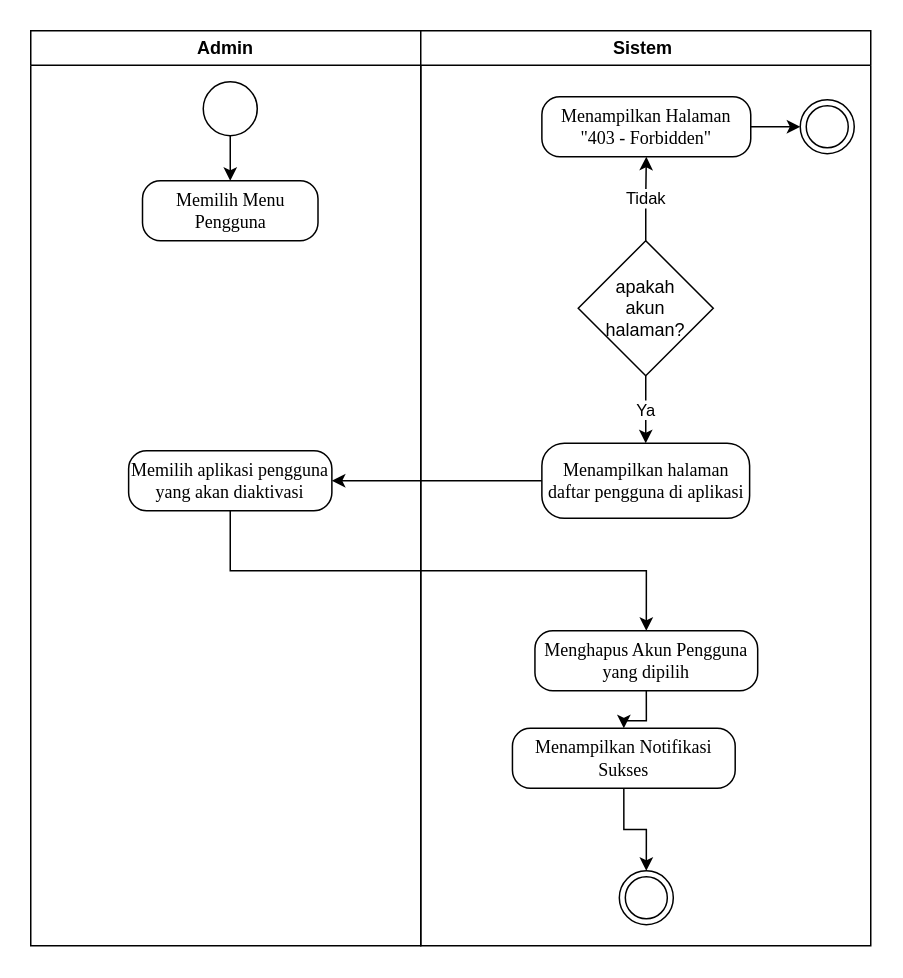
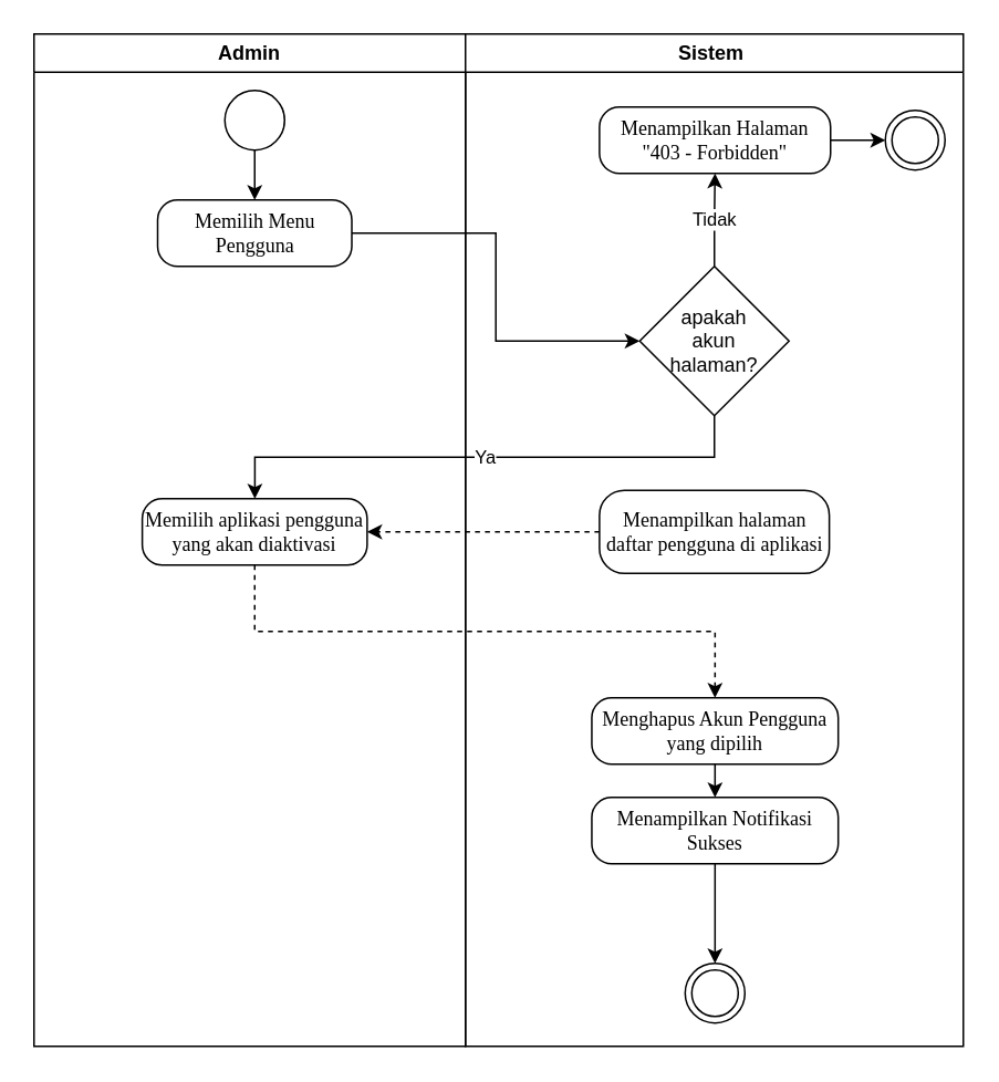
  <mxCell id="0" />
  <mxCell id="1" parent="0" />
  <mxCell id="2" value="Admin" style="swimlane;whiteSpace=wrap;html=1;" parent="1" vertex="1"><mxGeometry x="20" y="20" width="260" height="610" as="geometry" /></mxCell>
  <mxCell id="3" style="edgeStyle=orthogonalEdgeStyle;rounded=0;orthogonalLoop=1;jettySize=auto;html=1;exitX=0.5;exitY=1;exitDx=0;exitDy=0;entryX=0.5;entryY=0;entryDx=0;entryDy=0;" parent="2" source="4" target="5" edge="1"><mxGeometry relative="1" as="geometry" /></mxCell>
  <mxCell id="4" value="" style="ellipse;html=1;" parent="2" vertex="1"><mxGeometry x="115" y="34" width="36" height="36" as="geometry" /></mxCell>
  <mxCell id="5" value="&lt;font style=&quot;font-size: 12px;&quot; face=&quot;Times New Roman&quot;&gt;Memilih Menu Pengguna&lt;/font&gt;" style="rounded=1;whiteSpace=wrap;html=1;arcSize=30;" parent="2" vertex="1"><mxGeometry x="74.5" y="100" width="117" height="40" as="geometry" /></mxCell>
  <mxCell id="6" value="&lt;font face=&quot;Times New Roman&quot;&gt;Memilih aplikasi pengguna yang akan diaktivasi&lt;/font&gt;" style="rounded=1;whiteSpace=wrap;html=1;arcSize=30;" parent="2" vertex="1"><mxGeometry x="65.25" y="280" width="135.5" height="40" as="geometry" /></mxCell>
  <mxCell id="7" value="Sistem&amp;nbsp;" style="swimlane;whiteSpace=wrap;html=1;" parent="1" vertex="1"><mxGeometry x="280" y="20" width="300" height="610" as="geometry" /></mxCell>
  <mxCell id="8" value="&lt;font style=&quot;font-size: 12px;&quot; face=&quot;Times New Roman&quot;&gt;Menampilkan halaman daftar pengguna di aplikasi&lt;/font&gt;" style="rounded=1;whiteSpace=wrap;html=1;arcSize=30;" parent="7" vertex="1"><mxGeometry x="80.75" y="275" width="138.5" height="50" as="geometry" /></mxCell>
  <mxCell id="9" style="edgeStyle=orthogonalEdgeStyle;rounded=0;orthogonalLoop=1;jettySize=auto;html=1;exitX=1;exitY=0.5;exitDx=0;exitDy=0;entryX=0;entryY=0.5;entryDx=0;entryDy=0;" edge="1" parent="7" source="10" target="18"><mxGeometry relative="1" as="geometry" /></mxCell>
  <mxCell id="10" value="&lt;font face=&quot;Times New Roman&quot;&gt;Menampilkan Halaman&lt;br&gt;&quot;403 - Forbidden&quot;&lt;br&gt;&lt;/font&gt;" style="rounded=1;whiteSpace=wrap;html=1;arcSize=30;" parent="7" vertex="1"><mxGeometry x="80.75" y="44" width="139.25" height="40" as="geometry" /></mxCell>
  <mxCell id="11" style="edgeStyle=orthogonalEdgeStyle;rounded=0;orthogonalLoop=1;jettySize=auto;html=1;exitX=0.5;exitY=1;exitDx=0;exitDy=0;" parent="7" source="12" target="14" edge="1"><mxGeometry relative="1" as="geometry" /></mxCell>
  <mxCell id="12" value="&lt;font face=&quot;Times New Roman&quot;&gt;Menghapus Akun Pengguna yang dipilih&lt;/font&gt;" style="rounded=1;whiteSpace=wrap;html=1;arcSize=30;" parent="7" vertex="1"><mxGeometry x="76.13" y="400" width="148.5" height="40" as="geometry" /></mxCell>
  <mxCell id="13" style="edgeStyle=orthogonalEdgeStyle;rounded=0;orthogonalLoop=1;jettySize=auto;html=1;exitX=0.5;exitY=1;exitDx=0;exitDy=0;entryX=0.5;entryY=0;entryDx=0;entryDy=0;" edge="1" parent="7" source="14" target="19"><mxGeometry relative="1" as="geometry" /></mxCell>
- <mxCell id="14" value="&lt;font face=&quot;Times New Roman&quot;&gt;Menampilkan Notifikasi Sukses&lt;/font&gt;" style="rounded=1;whiteSpace=wrap;html=1;arcSize=30;" parent="7" vertex="1"><mxGeometry x="61.13" y="465" width="148.5" height="40" as="geometry" /></mxCell>
- <mxCell id="15" value="Ya" style="edgeStyle=orthogonalEdgeStyle;rounded=0;orthogonalLoop=1;jettySize=auto;html=1;exitX=0.5;exitY=1;exitDx=0;exitDy=0;entryX=0.5;entryY=0;entryDx=0;entryDy=0;" edge="1" parent="7" source="17" target="8"><mxGeometry relative="1" as="geometry" /></mxCell>
+ <mxCell id="14" value="&lt;font face=&quot;Times New Roman&quot;&gt;Menampilkan Notifikasi Sukses&lt;/font&gt;" style="rounded=1;whiteSpace=wrap;html=1;arcSize=30;" parent="7" vertex="1"><mxGeometry x="76.13" y="460" width="148.5" height="40" as="geometry" /></mxCell>
+ <mxCell id="15" value="Ya" style="edgeStyle=orthogonalEdgeStyle;rounded=0;orthogonalLoop=1;jettySize=auto;html=1;exitX=0.5;exitY=1;exitDx=0;exitDy=0;" edge="1" parent="7" source="17" target="6"><mxGeometry relative="1" as="geometry" /></mxCell>
  <mxCell id="16" value="Tidak" style="edgeStyle=orthogonalEdgeStyle;rounded=0;orthogonalLoop=1;jettySize=auto;html=1;exitX=0.5;exitY=0;exitDx=0;exitDy=0;entryX=0.5;entryY=1;entryDx=0;entryDy=0;" edge="1" parent="7" source="17" target="10"><mxGeometry relative="1" as="geometry" /></mxCell>
  <mxCell id="17" value="apakah&lt;br&gt;akun&lt;br&gt;halaman?" style="rhombus;whiteSpace=wrap;html=1;" parent="7" vertex="1"><mxGeometry x="105" y="140" width="90" height="90" as="geometry" /></mxCell>
  <mxCell id="18" value="" style="ellipse;html=1;shape=endState;" vertex="1" parent="7"><mxGeometry x="253" y="46" width="36" height="36" as="geometry" /></mxCell>
  <mxCell id="19" value="" style="ellipse;html=1;shape=endState;" parent="7" vertex="1"><mxGeometry x="132.38" y="560" width="36" height="36" as="geometry" /></mxCell>
- <mxCell id="21" style="edgeStyle=orthogonalEdgeStyle;rounded=0;orthogonalLoop=1;jettySize=auto;html=1;exitX=0;exitY=0.5;exitDx=0;exitDy=0;entryX=1;entryY=0.5;entryDx=0;entryDy=0;" edge="1" parent="1" source="8" target="6"><mxGeometry relative="1" as="geometry" /></mxCell>
- <mxCell id="22" style="edgeStyle=orthogonalEdgeStyle;rounded=0;orthogonalLoop=1;jettySize=auto;html=1;exitX=0.5;exitY=1;exitDx=0;exitDy=0;entryX=0.5;entryY=0;entryDx=0;entryDy=0;" edge="1" parent="1" source="6" target="12"><mxGeometry relative="1" as="geometry" /></mxCell>
+ <mxCell id="20" style="edgeStyle=orthogonalEdgeStyle;rounded=0;orthogonalLoop=1;jettySize=auto;html=1;exitX=1;exitY=0.5;exitDx=0;exitDy=0;entryX=0;entryY=0.5;entryDx=0;entryDy=0;" edge="1" parent="1" source="5" target="17"><mxGeometry relative="1" as="geometry" /></mxCell>
+ <mxCell id="21" style="edgeStyle=orthogonalEdgeStyle;rounded=0;orthogonalLoop=1;jettySize=auto;html=1;exitX=0;exitY=0.5;exitDx=0;exitDy=0;entryX=1;entryY=0.5;entryDx=0;entryDy=0;dashed=1;" edge="1" parent="1" source="8" target="6"><mxGeometry relative="1" as="geometry" /></mxCell>
+ <mxCell id="22" style="edgeStyle=orthogonalEdgeStyle;rounded=0;orthogonalLoop=1;jettySize=auto;html=1;exitX=0.5;exitY=1;exitDx=0;exitDy=0;entryX=0.5;entryY=0;entryDx=0;entryDy=0;dashed=1;" edge="1" parent="1" source="6" target="12"><mxGeometry relative="1" as="geometry" /></mxCell>
